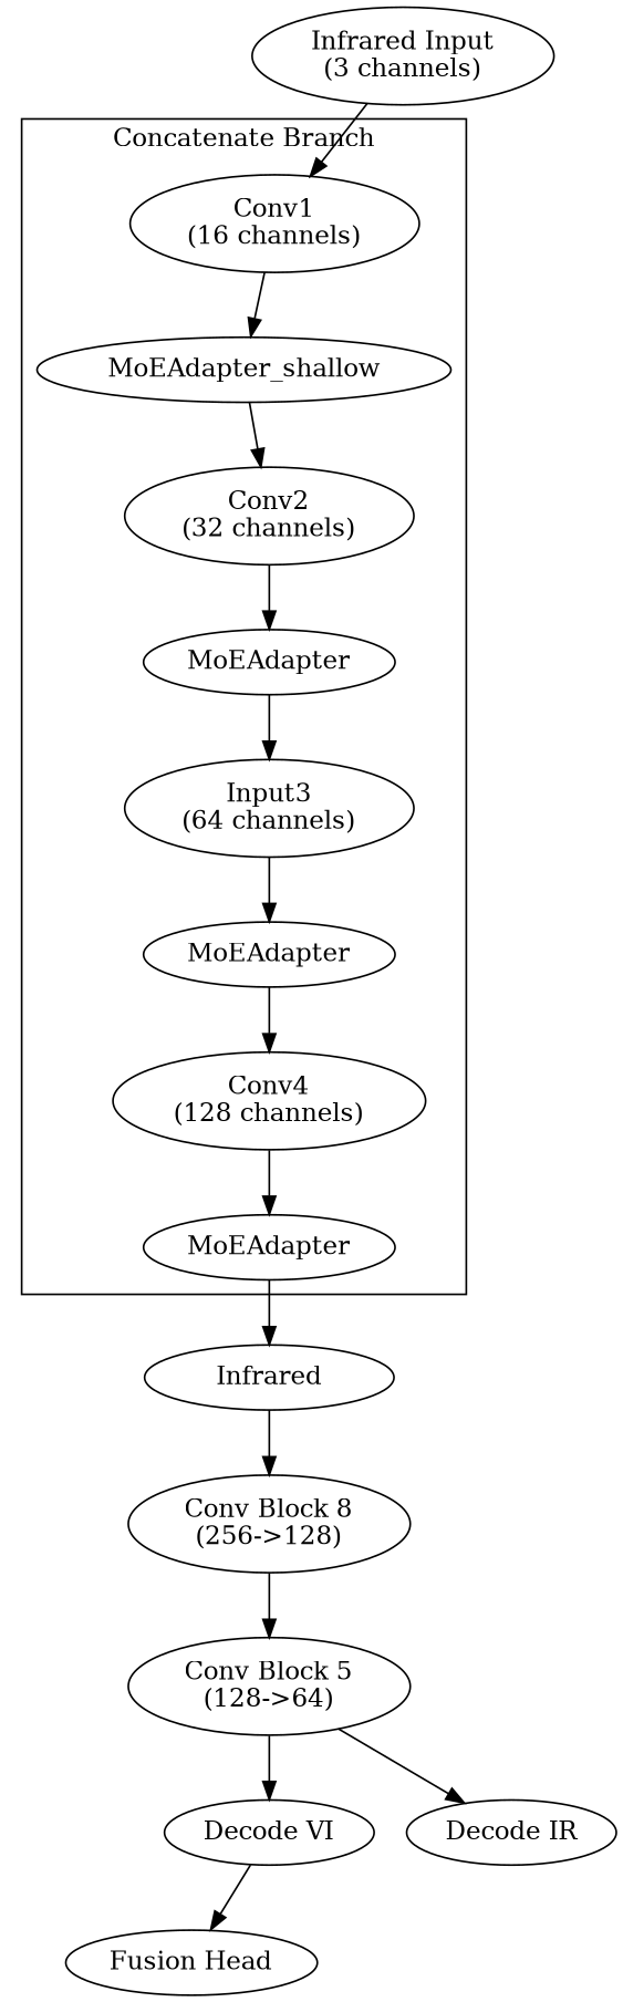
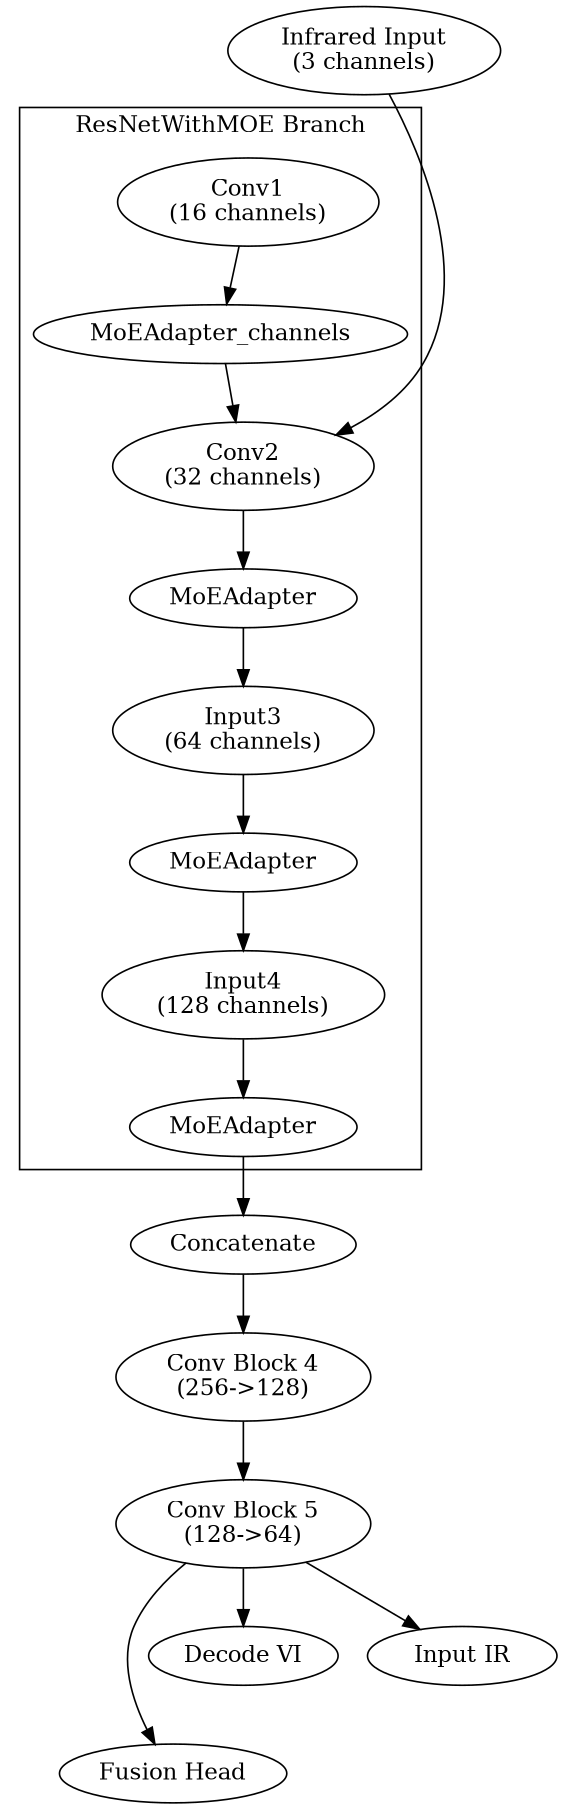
  digraph {
    rankdir=TB
    n1 [label="Conv1\n(16 channels)"]
-   n2 [label=MoEAdapter_shallow]
+   n2 [label=MoEAdapter_channels]
    n3 [label="Conv2\n(32 channels)"]
    n4 [label=MoEAdapter]
    n5 [label="Input3\n(64 channels)"]
    n6 [label=MoEAdapter]
-   n7 [label="Conv4\n(128 channels)"]
+   n7 [label="Input4\n(128 channels)"]
    n8 [label=MoEAdapter]
-   n9 [label=Infrared]
+   n9 [label=Concatenate]
    n10 [label="Infrared Input\n(3 channels)"]
-   n11 [label="Conv Block 8\n(256->128)"]
+   n11 [label="Conv Block 4\n(256->128)"]
    n12 [label="Conv Block 5\n(128->64)"]
    n13 [label="Fusion Head"]
    n14 [label="Decode VI"]
-   n15 [label="Decode IR"]
+   n15 [label="Input IR"]
    subgraph cluster_1 {
-     label="Concatenate Branch"
+     label="ResNetWithMOE Branch"
      n1
      n2
      n3
      n4
      n5
      n6
      n7
      n8
    }
    n1 -> n2
    n2 -> n3
    n3 -> n4
    n4 -> n5
    n5 -> n6
    n6 -> n7
    n7 -> n8
    n8 -> n9
    n9 -> n11
-   n10 -> n1
+   n10 -> n3
    n11 -> n12
-   n14 -> n13
+   n12 -> n13
    n12 -> n14
    n12 -> n15
  }
